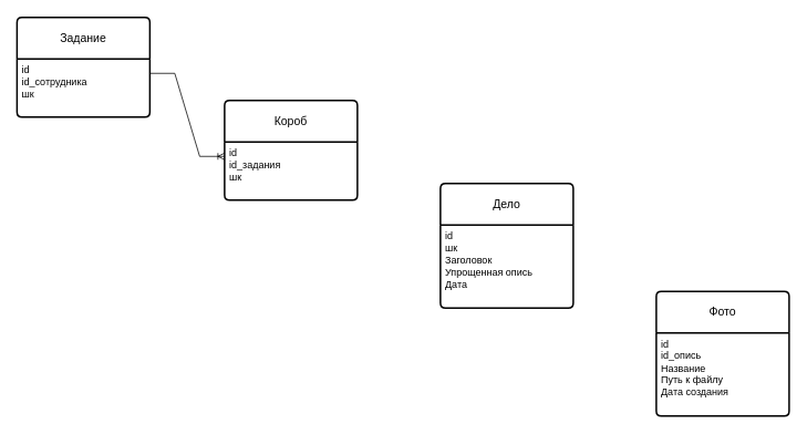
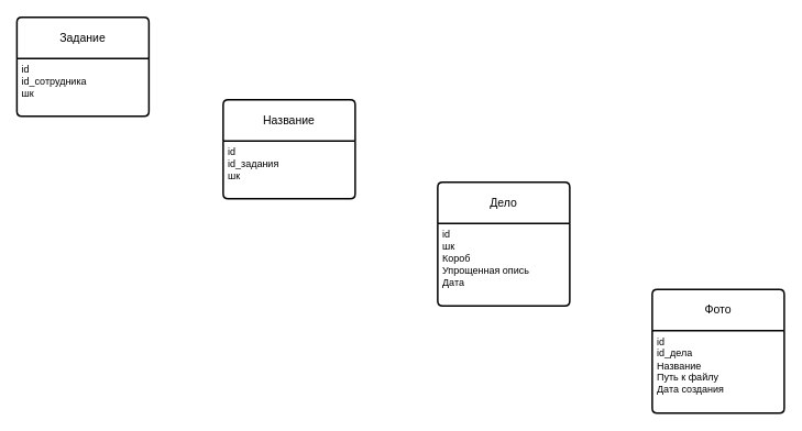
  <mxCell id="0" />
  <mxCell id="1" parent="0" />
- <mxCell id="2" value="Короб" style="swimlane;childLayout=stackLayout;horizontal=1;startSize=50;horizontalStack=0;rounded=1;fontSize=14;fontStyle=0;strokeWidth=2;resizeParent=0;resizeLast=1;shadow=0;dashed=0;align=center;arcSize=4;whiteSpace=wrap;html=1;" parent="1" vertex="1"><mxGeometry x="270" y="120" width="160" height="120" as="geometry" /></mxCell>
+ <mxCell id="2" value="Название" style="swimlane;childLayout=stackLayout;horizontal=1;startSize=50;horizontalStack=0;rounded=1;fontSize=14;fontStyle=0;strokeWidth=2;resizeParent=0;resizeLast=1;shadow=0;dashed=0;align=center;arcSize=4;whiteSpace=wrap;html=1;" parent="1" vertex="1"><mxGeometry x="270" y="120" width="160" height="120" as="geometry" /></mxCell>
  <mxCell id="3" value="id&lt;br&gt;id_задания&lt;br&gt;шк" style="align=left;strokeColor=none;fillColor=none;spacingLeft=4;fontSize=12;verticalAlign=top;resizable=0;rotatable=0;part=1;html=1;" parent="2" vertex="1"><mxGeometry y="50" width="160" height="70" as="geometry" /></mxCell>
  <mxCell id="4" value="Дело" style="swimlane;childLayout=stackLayout;horizontal=1;startSize=50;horizontalStack=0;rounded=1;fontSize=14;fontStyle=0;strokeWidth=2;resizeParent=0;resizeLast=1;shadow=0;dashed=0;align=center;arcSize=4;whiteSpace=wrap;html=1;" parent="1" vertex="1"><mxGeometry x="530" y="220" width="160" height="150" as="geometry" /></mxCell>
- <mxCell id="5" value="id&lt;br&gt;шк&lt;br&gt;Заголовок&lt;br&gt;Упрощенная опись&lt;br&gt;Дата" style="align=left;strokeColor=none;fillColor=none;spacingLeft=4;fontSize=12;verticalAlign=top;resizable=0;rotatable=0;part=1;html=1;" parent="4" vertex="1"><mxGeometry y="50" width="160" height="100" as="geometry" /></mxCell>
+ <mxCell id="5" value="id&lt;br&gt;шк&lt;br&gt;Короб&lt;br&gt;Упрощенная опись&lt;br&gt;Дата" style="align=left;strokeColor=none;fillColor=none;spacingLeft=4;fontSize=12;verticalAlign=top;resizable=0;rotatable=0;part=1;html=1;" parent="4" vertex="1"><mxGeometry y="50" width="160" height="100" as="geometry" /></mxCell>
  <mxCell id="6" value="Фото" style="swimlane;childLayout=stackLayout;horizontal=1;startSize=50;horizontalStack=0;rounded=1;fontSize=14;fontStyle=0;strokeWidth=2;resizeParent=0;resizeLast=1;shadow=0;dashed=0;align=center;arcSize=4;whiteSpace=wrap;html=1;" parent="1" vertex="1"><mxGeometry x="790" y="350" width="160" height="150" as="geometry"><mxRectangle x="890" y="470" width="70" height="50" as="alternateBounds" /></mxGeometry></mxCell>
- <mxCell id="7" value="id&lt;br&gt;id_опись&lt;br&gt;Название&lt;br&gt;Путь к файлу&lt;br&gt;Дата создания" style="align=left;strokeColor=none;fillColor=none;spacingLeft=4;fontSize=12;verticalAlign=top;resizable=0;rotatable=0;part=1;html=1;" parent="6" vertex="1"><mxGeometry y="50" width="160" height="100" as="geometry" /></mxCell>
+ <mxCell id="7" value="id&lt;br&gt;id_дела&lt;br&gt;Название&lt;br&gt;Путь к файлу&lt;br&gt;Дата создания" style="align=left;strokeColor=none;fillColor=none;spacingLeft=4;fontSize=12;verticalAlign=top;resizable=0;rotatable=0;part=1;html=1;" parent="6" vertex="1"><mxGeometry y="50" width="160" height="100" as="geometry" /></mxCell>
  <mxCell id="8" value="Задание" style="swimlane;childLayout=stackLayout;horizontal=1;startSize=50;horizontalStack=0;rounded=1;fontSize=14;fontStyle=0;strokeWidth=2;resizeParent=0;resizeLast=1;shadow=0;dashed=0;align=center;arcSize=4;whiteSpace=wrap;html=1;" parent="1" vertex="1"><mxGeometry x="20" y="20" width="160" height="120" as="geometry" /></mxCell>
  <mxCell id="9" value="id&lt;br&gt;id_сотрудника&lt;br&gt;шк" style="align=left;strokeColor=none;fillColor=none;spacingLeft=4;fontSize=12;verticalAlign=top;resizable=0;rotatable=0;part=1;html=1;" parent="8" vertex="1"><mxGeometry y="50" width="160" height="70" as="geometry" /></mxCell>
- <mxCell id="10" value="" style="edgeStyle=entityRelationEdgeStyle;fontSize=12;html=1;endArrow=ERoneToMany;rounded=0;exitX=1;exitY=0.25;exitDx=0;exitDy=0;entryX=0;entryY=0.25;entryDx=0;entryDy=0;" parent="1" source="9" target="3" edge="1"><mxGeometry width="100" height="100" relative="1" as="geometry"><mxPoint x="240" y="90" as="sourcePoint" /><mxPoint x="340" y="-10" as="targetPoint" /></mxGeometry></mxCell>
